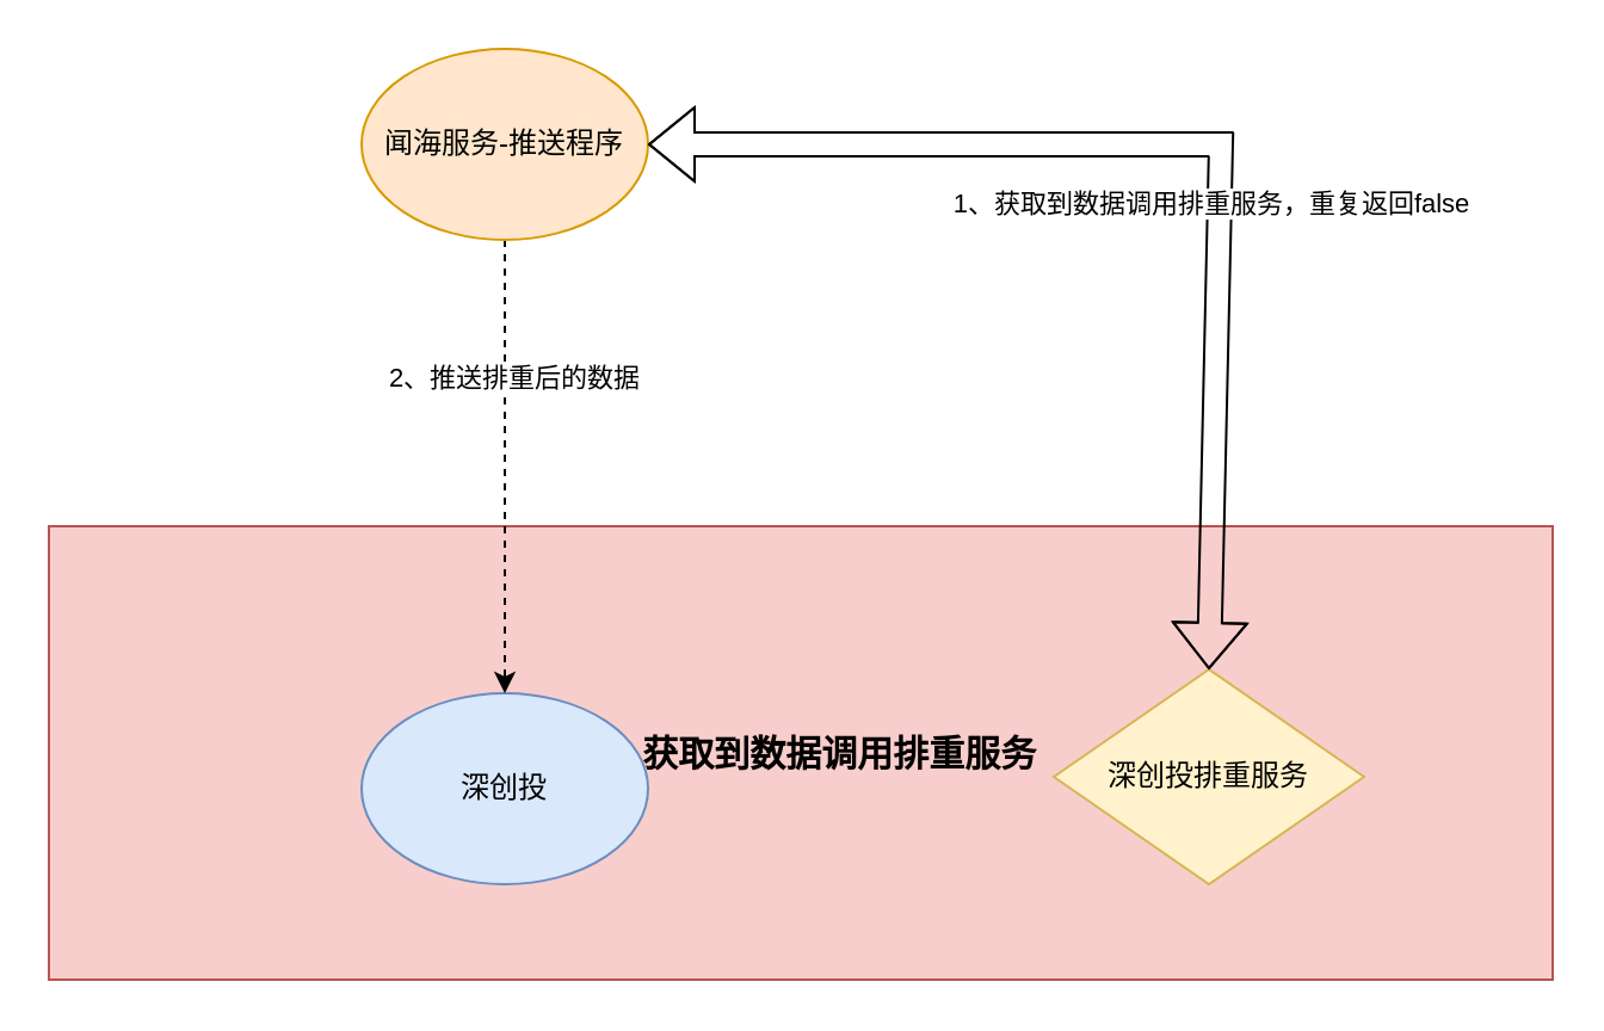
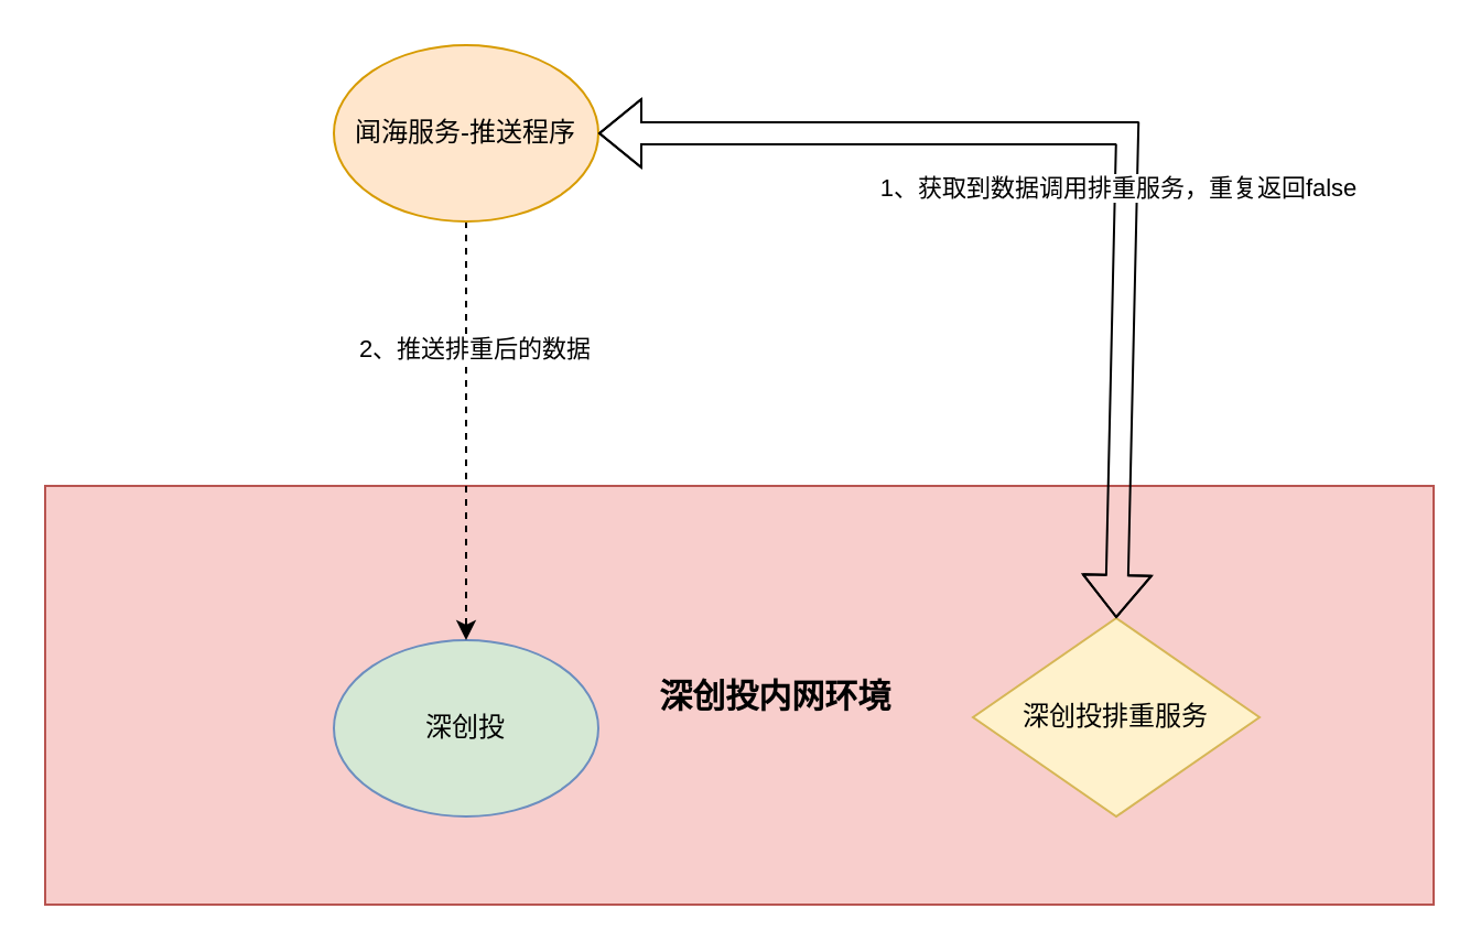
  <mxCell id="0" />
  <mxCell id="1" parent="0" />
- <mxCell id="2" value="&lt;font style=&quot;font-size: 15px;&quot;&gt;&lt;b&gt;&amp;nbsp; &amp;nbsp; &amp;nbsp; &amp;nbsp; 获取到数据调用排重服务&lt;/b&gt;&lt;/font&gt;" style="rounded=0;whiteSpace=wrap;html=1;fillColor=#f8cecc;strokeColor=#b85450;" vertex="1" parent="1"><mxGeometry x="20" y="220" width="630" height="190" as="geometry" /></mxCell>
- <mxCell id="3" value="深创投" style="ellipse;whiteSpace=wrap;html=1;fillColor=#dae8fc;strokeColor=#6c8ebf;" vertex="1" parent="1"><mxGeometry x="151" y="290" width="120" height="80" as="geometry" /></mxCell>
+ <mxCell id="2" value="&lt;font style=&quot;font-size: 15px;&quot;&gt;&lt;b&gt;&amp;nbsp; &amp;nbsp; &amp;nbsp; &amp;nbsp; 深创投内网环境&lt;/b&gt;&lt;/font&gt;" style="rounded=0;whiteSpace=wrap;html=1;fillColor=#f8cecc;strokeColor=#b85450;" vertex="1" parent="1"><mxGeometry x="20" y="220" width="630" height="190" as="geometry" /></mxCell>
+ <mxCell id="3" value="深创投" style="ellipse;whiteSpace=wrap;html=1;fillColor=#d5e8d4;strokeColor=#6c8ebf;" vertex="1" parent="1"><mxGeometry x="151" y="290" width="120" height="80" as="geometry" /></mxCell>
  <mxCell id="4" style="edgeStyle=orthogonalEdgeStyle;rounded=0;orthogonalLoop=1;jettySize=auto;html=1;dashed=1;" edge="1" parent="1" source="6" target="3"><mxGeometry relative="1" as="geometry" /></mxCell>
  <mxCell id="5" value="2、推送排重后的数据" style="edgeLabel;html=1;align=center;verticalAlign=middle;resizable=0;points=[];" vertex="1" connectable="0" parent="4"><mxGeometry x="-0.4" y="3" relative="1" as="geometry"><mxPoint as="offset" /></mxGeometry></mxCell>
  <mxCell id="6" value="闻海服务-推送程序" style="ellipse;whiteSpace=wrap;html=1;fillColor=#ffe6cc;strokeColor=#d79b00;" vertex="1" parent="1"><mxGeometry x="151" y="20" width="120" height="80" as="geometry" /></mxCell>
  <mxCell id="7" value="深创投排重服务" style="rhombus;whiteSpace=wrap;html=1;fillColor=#fff2cc;strokeColor=#d6b656;" vertex="1" parent="1"><mxGeometry x="441" y="280" width="130" height="90" as="geometry" /></mxCell>
  <mxCell id="8" value="" style="shape=flexArrow;endArrow=classic;startArrow=classic;html=1;rounded=0;entryX=0.5;entryY=0;entryDx=0;entryDy=0;" edge="1" parent="1" target="7"><mxGeometry width="100" height="100" relative="1" as="geometry"><mxPoint x="271" y="60" as="sourcePoint" /><mxPoint x="371" y="-40" as="targetPoint" /><Array as="points"><mxPoint x="401" y="60" /><mxPoint x="511" y="60" /></Array></mxGeometry></mxCell>
  <mxCell id="9" value="1、获取到数据调用排重服务，重复返回false" style="edgeLabel;html=1;align=center;verticalAlign=middle;resizable=0;points=[];" vertex="1" connectable="0" parent="8"><mxGeometry x="0.152" y="-4" relative="1" as="geometry"><mxPoint as="offset" /></mxGeometry></mxCell>
